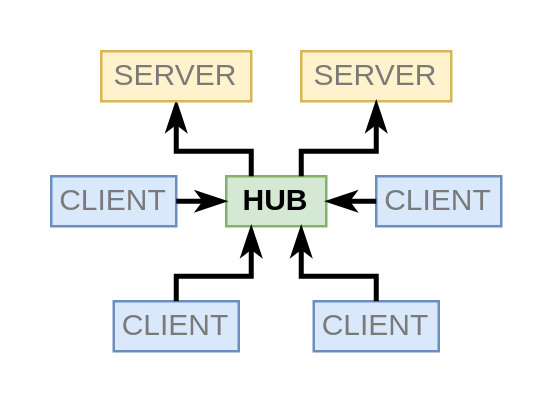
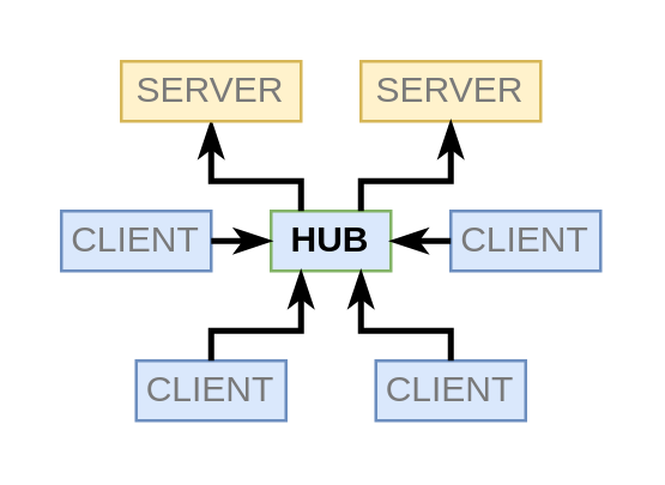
  <mxCell id="0" />
  <mxCell id="1" parent="0" />
- <mxCell id="2" value="HUB" style="rounded=0;whiteSpace=wrap;html=1;fillColor=#d5e8d4;strokeColor=#82b366;fontStyle=1" parent="1" vertex="1"><mxGeometry x="90" y="70" width="40" height="20" as="geometry" /></mxCell>
+ <mxCell id="2" value="HUB" style="rounded=0;whiteSpace=wrap;html=1;fillColor=#dae8fc;strokeColor=#82b366;fontStyle=1;" parent="1" vertex="1"><mxGeometry x="90" y="70" width="40" height="20" as="geometry" /></mxCell>
  <mxCell id="3" value="CLIENT" style="rounded=0;whiteSpace=wrap;html=1;fillColor=#dae8fc;strokeColor=#6c8ebf;fontColor=#7A7A7A;" parent="1" vertex="1"><mxGeometry x="45" y="120" width="50" height="20" as="geometry" /></mxCell>
  <mxCell id="4" value="CLIENT" style="rounded=0;whiteSpace=wrap;html=1;fillColor=#dae8fc;strokeColor=#6c8ebf;fontColor=#7A7A7A;" parent="1" vertex="1"><mxGeometry x="125" y="120" width="50" height="20" as="geometry" /></mxCell>
  <mxCell id="5" style="edgeStyle=orthogonalEdgeStyle;rounded=0;orthogonalLoop=1;jettySize=auto;html=1;exitX=0.5;exitY=1;exitDx=0;exitDy=0;entryX=0.25;entryY=0;entryDx=0;entryDy=0;endArrow=none;endFill=0;strokeWidth=2;startArrow=classicThin;startFill=1;" parent="1" source="6" target="2" edge="1"><mxGeometry relative="1" as="geometry"><Array as="points"><mxPoint x="70" y="60" /><mxPoint x="100" y="60" /></Array></mxGeometry></mxCell>
  <mxCell id="6" value="SERVER" style="rounded=0;whiteSpace=wrap;html=1;fillColor=#fff2cc;strokeColor=#d6b656;fontColor=#7A7A7A;" parent="1" vertex="1"><mxGeometry x="40" y="20" width="60" height="20" as="geometry" /></mxCell>
  <mxCell id="7" value="SERVER" style="rounded=0;whiteSpace=wrap;html=1;fillColor=#fff2cc;strokeColor=#d6b656;fontColor=#7A7A7A;" parent="1" vertex="1"><mxGeometry x="120" y="20" width="60" height="20" as="geometry" /></mxCell>
  <mxCell id="8" style="edgeStyle=orthogonalEdgeStyle;rounded=0;orthogonalLoop=1;jettySize=auto;html=1;exitX=0.5;exitY=1;exitDx=0;exitDy=0;entryX=0.75;entryY=0;entryDx=0;entryDy=0;endArrow=none;endFill=0;strokeWidth=2;startArrow=classicThin;startFill=1;" parent="1" source="7" target="2" edge="1"><mxGeometry relative="1" as="geometry"><mxPoint x="80" y="60" as="sourcePoint" /><mxPoint x="110" y="80" as="targetPoint" /><Array as="points"><mxPoint x="150" y="60" /><mxPoint x="120" y="60" /></Array></mxGeometry></mxCell>
  <mxCell id="9" style="edgeStyle=orthogonalEdgeStyle;rounded=0;orthogonalLoop=1;jettySize=auto;html=1;entryX=0.5;entryY=0;entryDx=0;entryDy=0;endArrow=none;endFill=0;exitX=0.75;exitY=1;exitDx=0;exitDy=0;strokeWidth=2;startArrow=classicThin;startFill=1;" parent="1" source="2" target="4" edge="1"><mxGeometry relative="1" as="geometry"><mxPoint x="110" y="110" as="sourcePoint" /><mxPoint x="150" y="110" as="targetPoint" /><Array as="points"><mxPoint x="120" y="110" /><mxPoint x="150" y="110" /></Array></mxGeometry></mxCell>
  <mxCell id="10" style="edgeStyle=orthogonalEdgeStyle;rounded=0;orthogonalLoop=1;jettySize=auto;html=1;exitX=0.5;exitY=0;exitDx=0;exitDy=0;entryX=0.25;entryY=1;entryDx=0;entryDy=0;endArrow=classicThin;endFill=1;strokeWidth=2;" parent="1" source="3" target="2" edge="1"><mxGeometry relative="1" as="geometry"><mxPoint x="100" y="80" as="sourcePoint" /><mxPoint x="130" y="100" as="targetPoint" /><Array as="points"><mxPoint x="70" y="110" /><mxPoint x="100" y="110" /></Array></mxGeometry></mxCell>
  <mxCell id="11" value="CLIENT" style="rounded=0;whiteSpace=wrap;html=1;fillColor=#dae8fc;strokeColor=#6c8ebf;fontColor=#7A7A7A;" parent="1" vertex="1"><mxGeometry x="150" y="70" width="50" height="20" as="geometry" /></mxCell>
  <mxCell id="12" value="CLIENT" style="rounded=0;whiteSpace=wrap;html=1;fillColor=#dae8fc;strokeColor=#6c8ebf;fontColor=#7A7A7A;" parent="1" vertex="1"><mxGeometry x="20" y="70" width="50" height="20" as="geometry" /></mxCell>
  <mxCell id="13" style="edgeStyle=orthogonalEdgeStyle;rounded=0;orthogonalLoop=1;jettySize=auto;html=1;exitX=1;exitY=0.5;exitDx=0;exitDy=0;entryX=0;entryY=0.5;entryDx=0;entryDy=0;endArrow=classicThin;endFill=1;strokeWidth=2;" parent="1" source="12" target="2" edge="1"><mxGeometry relative="1" as="geometry"><mxPoint x="80" y="120" as="sourcePoint" /><mxPoint x="110" y="100" as="targetPoint" /><Array as="points"><mxPoint x="80" y="80" /><mxPoint x="80" y="80" /></Array></mxGeometry></mxCell>
  <mxCell id="14" style="edgeStyle=orthogonalEdgeStyle;rounded=0;orthogonalLoop=1;jettySize=auto;html=1;exitX=1;exitY=0.5;exitDx=0;exitDy=0;entryX=0;entryY=0.5;entryDx=0;entryDy=0;endArrow=none;endFill=0;strokeWidth=2;startArrow=classicThin;startFill=1;" parent="1" source="2" target="11" edge="1"><mxGeometry relative="1" as="geometry"><mxPoint x="70" y="90" as="sourcePoint" /><mxPoint x="100" y="90" as="targetPoint" /><Array as="points" /></mxGeometry></mxCell>
